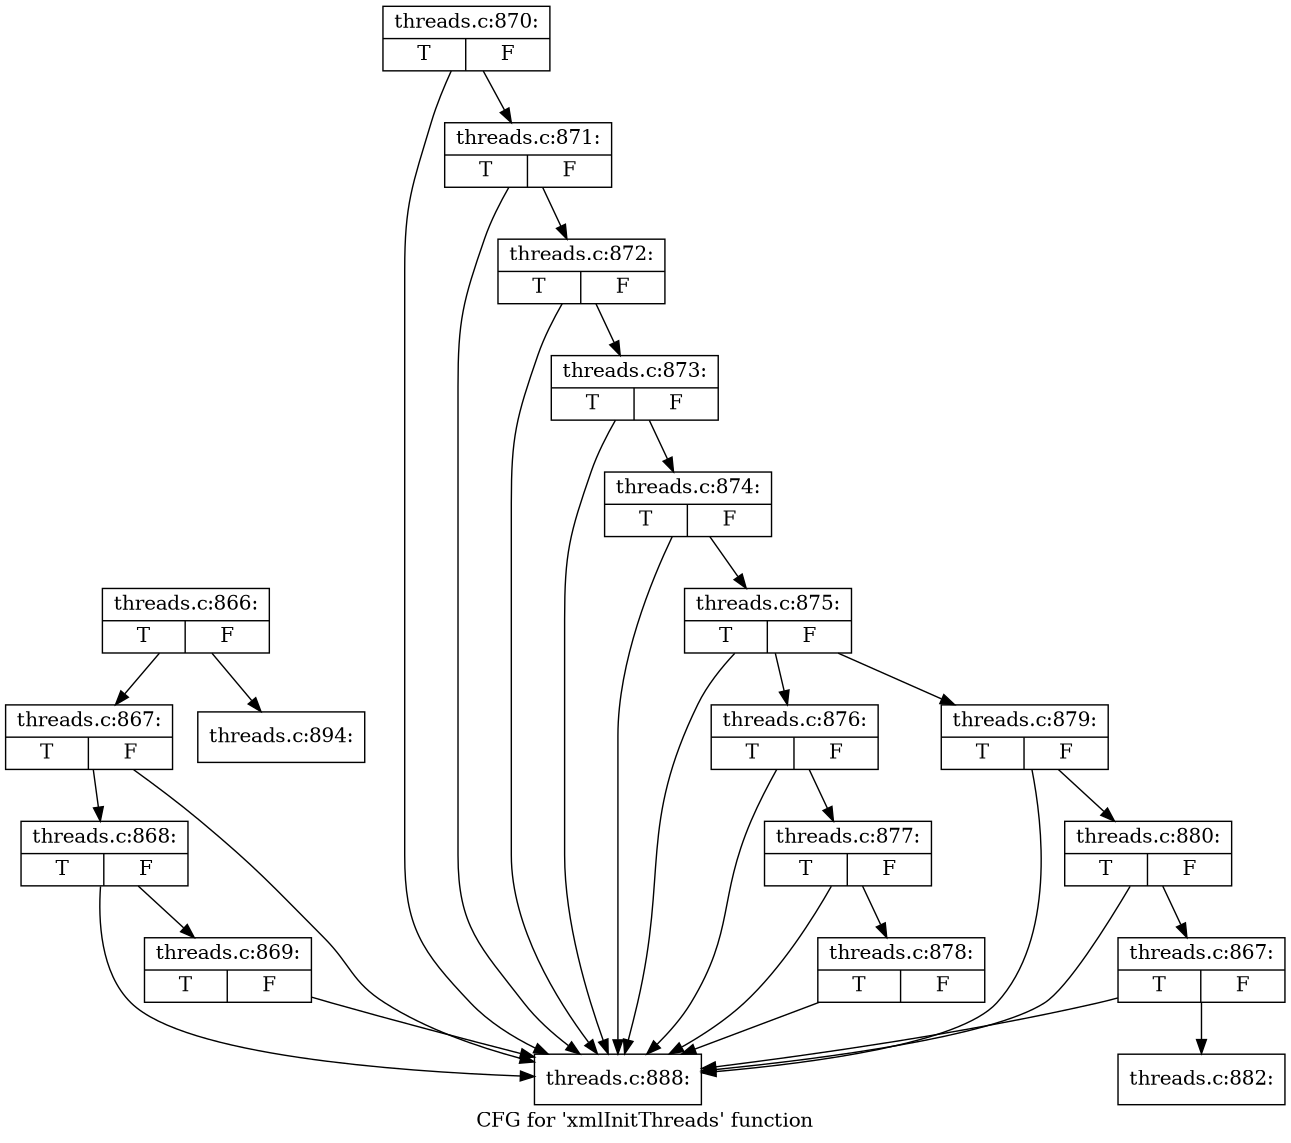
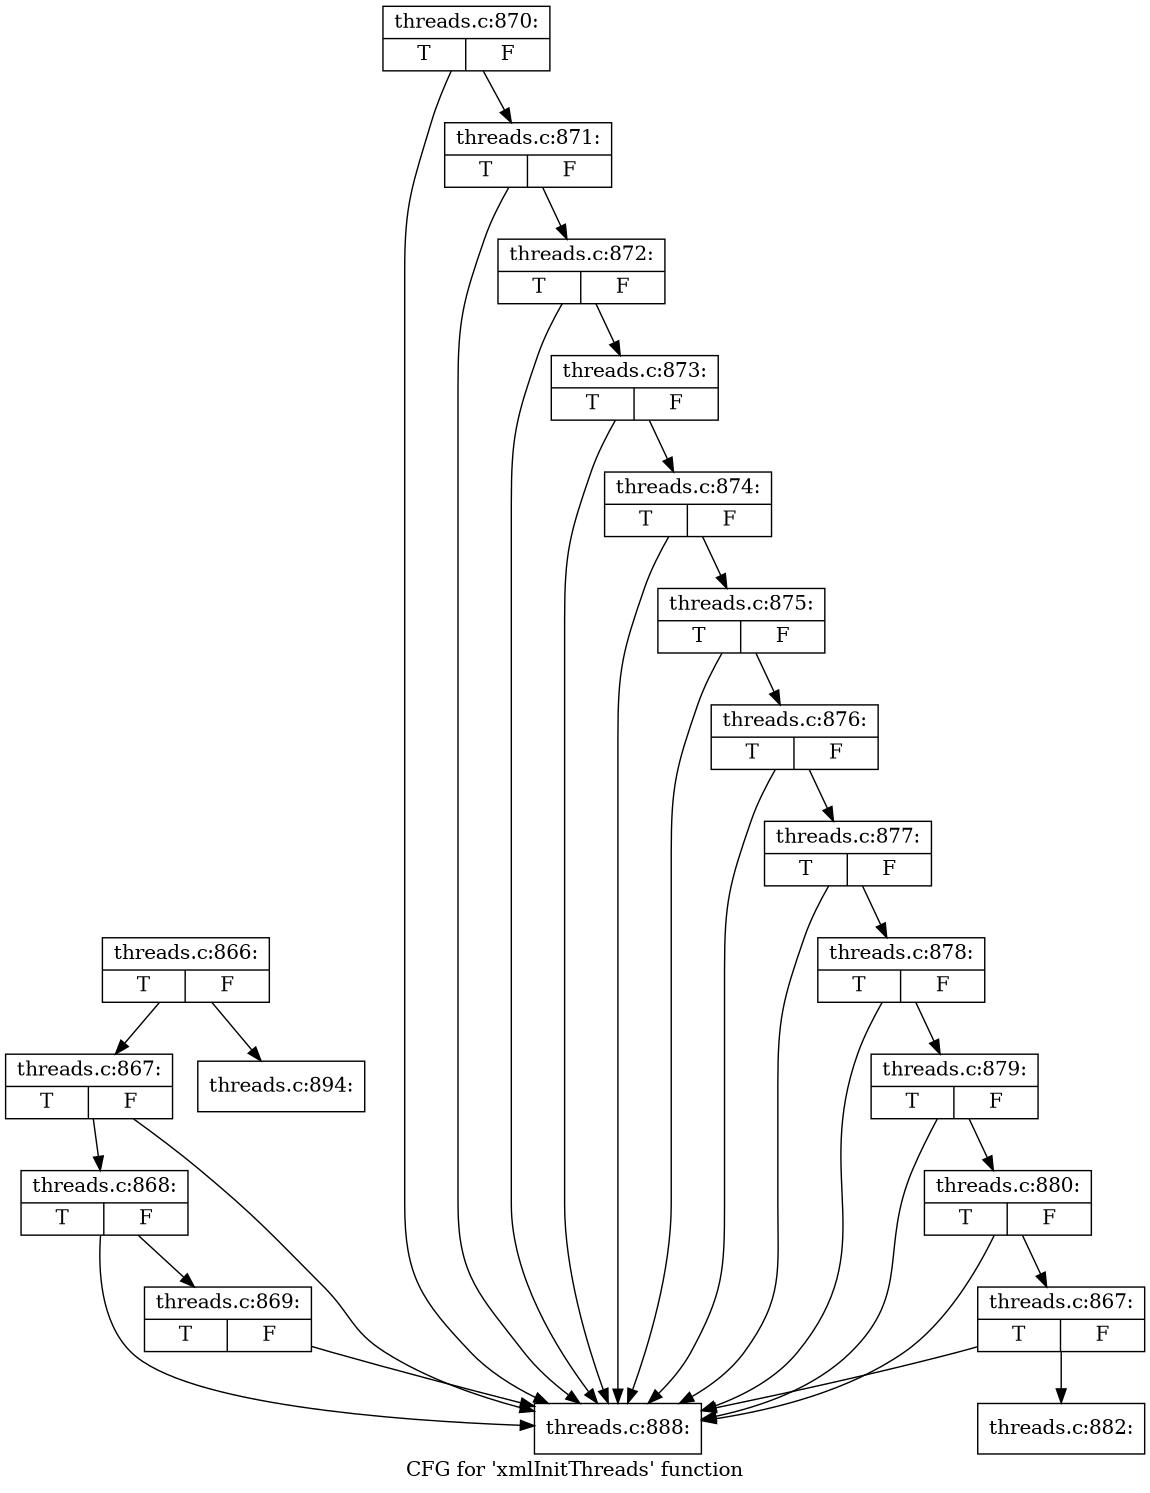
  digraph {
    label="CFG for 'xmlInitThreads' function"
    node [shape=record]
    n1 [label="{threads.c:866:|{<s0>T|<s1>F}}"]
    n2 [label="{threads.c:867:|{<s0>T|<s1>F}}"]
    n3 [label="{threads.c:894:}"]
    n4 [label="{threads.c:868:|{<s0>T|<s1>F}}"]
    n5 [label="{threads.c:888:}"]
    n6 [label="{threads.c:869:|{<s0>T|<s1>F}}"]
    n7 [label="{threads.c:870:|{<s0>T|<s1>F}}"]
    n8 [label="{threads.c:871:|{<s0>T|<s1>F}}"]
    n9 [label="{threads.c:872:|{<s0>T|<s1>F}}"]
    n10 [label="{threads.c:873:|{<s0>T|<s1>F}}"]
    n11 [label="{threads.c:874:|{<s0>T|<s1>F}}"]
    n12 [label="{threads.c:875:|{<s0>T|<s1>F}}"]
    n13 [label="{threads.c:876:|{<s0>T|<s1>F}}"]
    n14 [label="{threads.c:877:|{<s0>T|<s1>F}}"]
    n15 [label="{threads.c:878:|{<s0>T|<s1>F}}"]
    n16 [label="{threads.c:879:|{<s0>T|<s1>F}}"]
    n17 [label="{threads.c:880:|{<s0>T|<s1>F}}"]
    n18 [label="{threads.c:867:|{<s0>T|<s1>F}}"]
    n19 [label="{threads.c:882:}"]
    n1 -> n2
    n1 -> n3
    n2 -> n4
    n2 -> n5
    n4 -> n5
    n4 -> n6
    n6 -> n5
    n7 -> n5
    n7 -> n8
    n8 -> n5
    n8 -> n9
    n9 -> n5
    n9 -> n10
    n10 -> n5
    n10 -> n11
    n11 -> n5
    n11 -> n12
    n12 -> n5
    n12 -> n13
    n13 -> n5
    n13 -> n14
    n14 -> n5
    n14 -> n15
    n15 -> n5
-   n12 -> n16
+   n15 -> n16
    n16 -> n5
    n16 -> n17
    n17 -> n5
    n17 -> n18
    n18 -> n5
    n18 -> n19
  }
